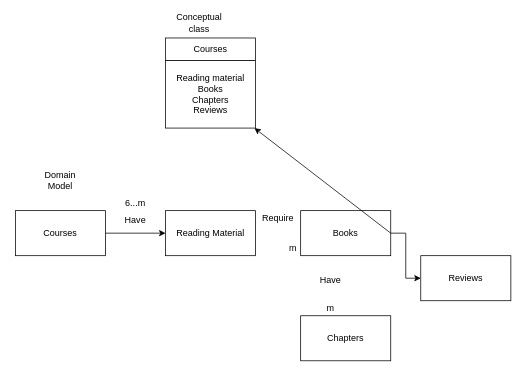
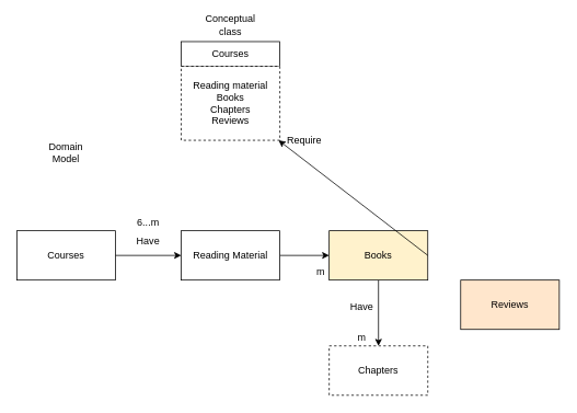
  <mxCell id="0" />
  <mxCell id="1" parent="0" />
  <mxCell id="2" value="Courses" style="rounded=0;whiteSpace=wrap;html=1;" vertex="1" parent="1"><mxGeometry x="20" y="280" width="120" height="60" as="geometry" /></mxCell>
+ <mxCell id="3" value="" style="edgeStyle=orthogonalEdgeStyle;rounded=0;orthogonalLoop=1;jettySize=auto;html=1;" edge="1" parent="1" source="4" target="9"><mxGeometry relative="1" as="geometry" /></mxCell>
  <mxCell id="4" value="Reading Material" style="rounded=0;whiteSpace=wrap;html=1;" vertex="1" parent="1"><mxGeometry x="220" y="280" width="120" height="60" as="geometry" /></mxCell>
  <mxCell id="5" value="" style="endArrow=classic;html=1;exitX=1;exitY=0.5;exitDx=0;exitDy=0;" edge="1" parent="1" source="2"><mxGeometry width="50" height="50" relative="1" as="geometry"><mxPoint x="170" y="360" as="sourcePoint" /><mxPoint x="220" y="310" as="targetPoint" /></mxGeometry></mxCell>
  <mxCell id="6" value="&lt;div&gt;Have&lt;/div&gt;&lt;div&gt;&lt;br&gt;&lt;/div&gt;" style="text;html=1;strokeColor=none;fillColor=none;align=center;verticalAlign=middle;whiteSpace=wrap;rounded=0;" vertex="1" parent="1"><mxGeometry x="160" y="290" width="40" height="20" as="geometry" /></mxCell>
  <mxCell id="7" value="6...m" style="text;html=1;strokeColor=none;fillColor=none;align=center;verticalAlign=middle;whiteSpace=wrap;rounded=0;" vertex="1" parent="1"><mxGeometry x="160" y="260" width="40" height="20" as="geometry" /></mxCell>
- <mxCell id="8" value="" style="edgeStyle=orthogonalEdgeStyle;rounded=0;orthogonalLoop=1;jettySize=auto;html=1;" edge="1" parent="1" source="9" target="19"><mxGeometry relative="1" as="geometry" /></mxCell>
- <mxCell id="9" value="Books" style="rounded=0;whiteSpace=wrap;html=1;" vertex="1" parent="1"><mxGeometry x="400" y="280" width="120" height="60" as="geometry" /></mxCell>
- <mxCell id="10" value="Chapters" style="rounded=0;whiteSpace=wrap;html=1;" vertex="1" parent="1"><mxGeometry x="400" y="420" width="120" height="60" as="geometry" /></mxCell>
- <mxCell id="11" value="Require" style="text;html=1;strokeColor=none;fillColor=none;align=center;verticalAlign=middle;whiteSpace=wrap;rounded=0;" vertex="1" parent="1"><mxGeometry x="350" y="280" width="40" height="20" as="geometry" /></mxCell>
+ <mxCell id="8" value="" style="edgeStyle=orthogonalEdgeStyle;rounded=0;orthogonalLoop=1;jettySize=auto;html=1;" edge="1" parent="1" source="9" target="10"><mxGeometry relative="1" as="geometry" /></mxCell>
+ <mxCell id="9" value="Books" style="rounded=0;whiteSpace=wrap;html=1;fillColor=#fff2cc;" vertex="1" parent="1"><mxGeometry x="400" y="280" width="120" height="60" as="geometry" /></mxCell>
+ <mxCell id="10" value="Chapters" style="rounded=0;whiteSpace=wrap;html=1;dashed=1;" vertex="1" parent="1"><mxGeometry x="400" y="420" width="120" height="60" as="geometry" /></mxCell>
+ <mxCell id="11" value="Require" style="text;html=1;strokeColor=none;fillColor=none;align=center;verticalAlign=middle;whiteSpace=wrap;rounded=0;" vertex="1" parent="1"><mxGeometry x="350" y="160" width="40" height="20" as="geometry" /></mxCell>
  <mxCell id="12" value="&lt;div&gt;Have&lt;/div&gt;&lt;div&gt;&lt;br&gt;&lt;/div&gt;" style="text;html=1;strokeColor=none;fillColor=none;align=center;verticalAlign=middle;whiteSpace=wrap;rounded=0;" vertex="1" parent="1"><mxGeometry x="420" y="370" width="40" height="20" as="geometry" /></mxCell>
  <mxCell id="13" value="m" style="text;html=1;strokeColor=none;fillColor=none;align=center;verticalAlign=middle;whiteSpace=wrap;rounded=0;" vertex="1" parent="1"><mxGeometry x="370" y="320" width="40" height="20" as="geometry" /></mxCell>
  <mxCell id="14" value="m" style="text;html=1;strokeColor=none;fillColor=none;align=center;verticalAlign=middle;whiteSpace=wrap;rounded=0;" vertex="1" parent="1"><mxGeometry x="420" y="400" width="40" height="20" as="geometry" /></mxCell>
  <mxCell id="15" value="Courses" style="rounded=0;whiteSpace=wrap;html=1;" vertex="1" parent="1"><mxGeometry x="220" y="50" width="120" height="30" as="geometry" /></mxCell>
- <mxCell id="16" value="&lt;div&gt;Reading material&lt;/div&gt;&lt;div&gt;Books&lt;/div&gt;&lt;div&gt;Chapters&lt;/div&gt;&lt;div&gt;Reviews&lt;br&gt;&lt;/div&gt;" style="rounded=0;whiteSpace=wrap;html=1;" vertex="1" parent="1"><mxGeometry x="220" y="80" width="120" height="90" as="geometry" /></mxCell>
- <mxCell id="17" value="Conceptual class" style="text;html=1;strokeColor=none;fillColor=none;align=center;verticalAlign=middle;whiteSpace=wrap;rounded=0;" vertex="1" parent="1"><mxGeometry x="245" y="20" width="40" height="20" as="geometry" /></mxCell>
- <mxCell id="18" value="Domain Model" style="text;html=1;strokeColor=none;fillColor=none;align=center;verticalAlign=middle;whiteSpace=wrap;rounded=0;" vertex="1" parent="1"><mxGeometry x="60" y="230" width="40" height="20" as="geometry" /></mxCell>
- <mxCell id="19" value="Reviews" style="rounded=0;whiteSpace=wrap;html=1;" vertex="1" parent="1"><mxGeometry x="560" y="340" width="120" height="60" as="geometry" /></mxCell>
+ <mxCell id="16" value="&lt;div&gt;Reading material&lt;/div&gt;&lt;div&gt;Books&lt;/div&gt;&lt;div&gt;Chapters&lt;/div&gt;&lt;div&gt;Reviews&lt;br&gt;&lt;/div&gt;" style="rounded=0;whiteSpace=wrap;html=1;dashed=1;" vertex="1" parent="1"><mxGeometry x="220" y="80" width="120" height="90" as="geometry" /></mxCell>
+ <mxCell id="17" value="Conceptual class" style="text;html=1;strokeColor=none;fillColor=none;align=center;verticalAlign=middle;whiteSpace=wrap;rounded=0;" vertex="1" parent="1"><mxGeometry x="260" y="20" width="40" height="20" as="geometry" /></mxCell>
+ <mxCell id="18" value="Domain Model" style="text;html=1;strokeColor=none;fillColor=none;align=center;verticalAlign=middle;whiteSpace=wrap;rounded=0;" vertex="1" parent="1"><mxGeometry x="60" y="175" width="40" height="20" as="geometry" /></mxCell>
+ <mxCell id="19" value="Reviews" style="rounded=0;whiteSpace=wrap;html=1;fillColor=#ffe6cc;" vertex="1" parent="1"><mxGeometry x="560" y="340" width="120" height="60" as="geometry" /></mxCell>
  <mxCell id="20" value="" style="endArrow=classic;html=1;exitX=1;exitY=0.5;exitDx=0;exitDy=0;" edge="1" parent="1" source="9" target="16"><mxGeometry width="50" height="50" relative="1" as="geometry"><mxPoint x="560" y="310" as="sourcePoint" /><mxPoint x="70" y="510" as="targetPoint" /></mxGeometry></mxCell>
